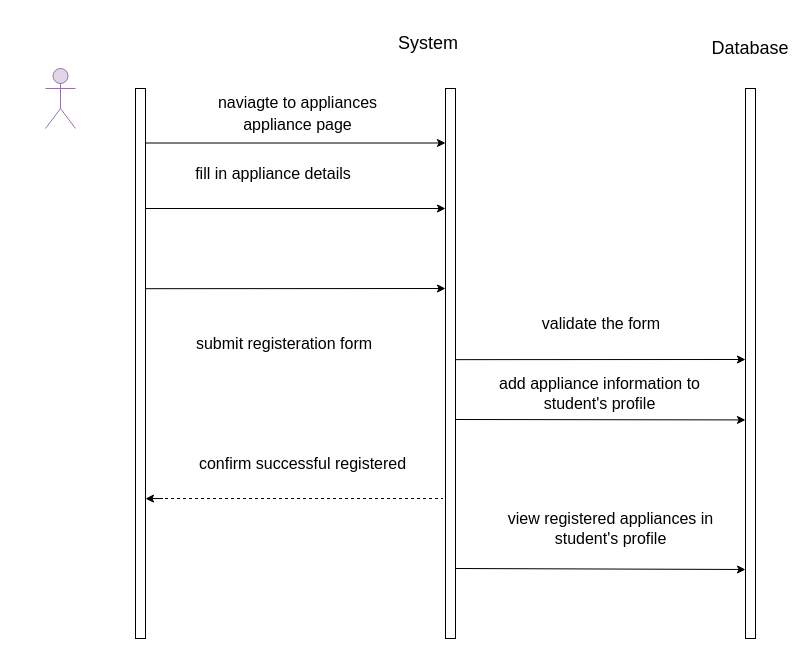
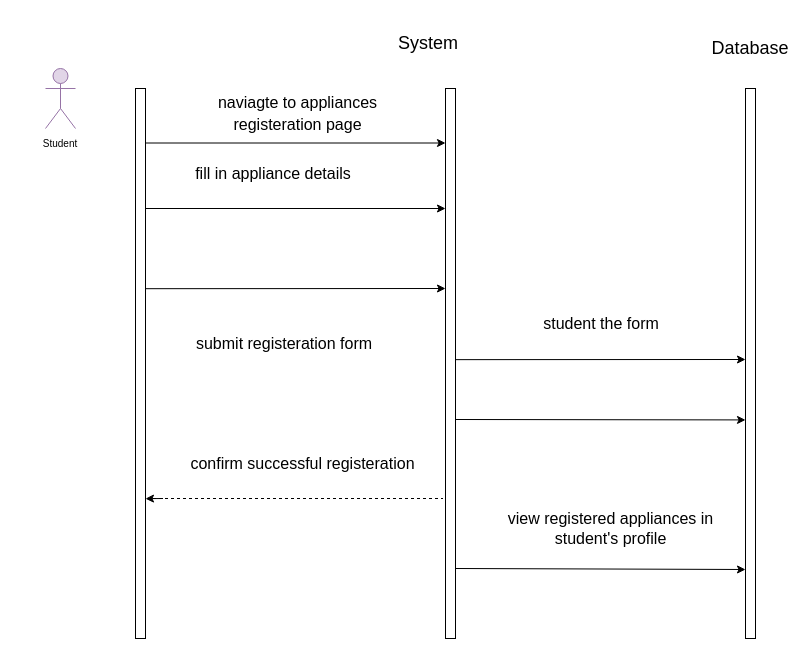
  <mxCell id="0" />
  <mxCell id="1" parent="0" />
  <mxCell id="2" value="" style="rounded=0;whiteSpace=wrap;html=1;" vertex="1" parent="1"><mxGeometry x="135" y="88" width="10" height="550" as="geometry" /></mxCell>
  <mxCell id="3" value="" style="shape=umlActor;verticalLabelPosition=bottom;verticalAlign=top;html=1;outlineConnect=0;fontSize=10;fillColor=#e1d5e7;strokeColor=#9673a6;" vertex="1" parent="1"><mxGeometry x="45" y="68" width="30" height="60" as="geometry" /></mxCell>
+ <mxCell id="4" value="Student" style="text;html=1;strokeColor=none;fillColor=none;align=center;verticalAlign=middle;whiteSpace=wrap;rounded=0;fontSize=10;" vertex="1" parent="1"><mxGeometry x="20" y="128" width="80" height="30" as="geometry" /></mxCell>
  <mxCell id="5" value="" style="rounded=0;whiteSpace=wrap;html=1;" vertex="1" parent="1"><mxGeometry x="445" y="88" width="10" height="550" as="geometry" /></mxCell>
  <mxCell id="6" value="" style="rounded=0;whiteSpace=wrap;html=1;" vertex="1" parent="1"><mxGeometry x="745" y="88" width="10" height="550" as="geometry" /></mxCell>
  <mxCell id="7" value="&lt;font style=&quot;font-size: 18px;&quot;&gt;System&amp;nbsp;&lt;/font&gt;" style="text;html=1;strokeColor=none;fillColor=none;align=center;verticalAlign=middle;whiteSpace=wrap;rounded=0;fontSize=10;" vertex="1" parent="1"><mxGeometry x="387.5" y="20.5" width="85" height="45" as="geometry" /></mxCell>
  <mxCell id="8" value="Database" style="text;html=1;strokeColor=none;fillColor=none;align=center;verticalAlign=middle;whiteSpace=wrap;rounded=0;fontSize=18;" vertex="1" parent="1"><mxGeometry x="720" y="33" width="60" height="30" as="geometry" /></mxCell>
- <mxCell id="9" value="&lt;span style=&quot;font-size: 16px;&quot;&gt;naviagte to appliances appliance page&lt;/span&gt;" style="text;html=1;strokeColor=none;fillColor=none;align=center;verticalAlign=middle;whiteSpace=wrap;rounded=0;fontSize=18;" vertex="1" parent="1"><mxGeometry x="191.25" y="98" width="212.5" height="30" as="geometry" /></mxCell>
+ <mxCell id="9" value="&lt;span style=&quot;font-size: 16px;&quot;&gt;naviagte to appliances registeration page&lt;/span&gt;" style="text;html=1;strokeColor=none;fillColor=none;align=center;verticalAlign=middle;whiteSpace=wrap;rounded=0;fontSize=18;" vertex="1" parent="1"><mxGeometry x="191.25" y="98" width="212.5" height="30" as="geometry" /></mxCell>
  <mxCell id="10" value="" style="endArrow=classic;html=1;fontSize=18;" edge="1" parent="1"><mxGeometry width="50" height="50" relative="1" as="geometry"><mxPoint x="145" y="208" as="sourcePoint" /><mxPoint x="445" y="208" as="targetPoint" /></mxGeometry></mxCell>
  <mxCell id="11" value="&lt;span style=&quot;font-size: 16px;&quot;&gt;fill in appliance details&lt;/span&gt;" style="text;html=1;strokeColor=none;fillColor=none;align=center;verticalAlign=middle;whiteSpace=wrap;rounded=0;fontSize=18;" vertex="1" parent="1"><mxGeometry x="167.5" y="158" width="210" height="30" as="geometry" /></mxCell>
  <mxCell id="12" value="&lt;span style=&quot;font-size: 16px;&quot;&gt;submit registeration form&lt;/span&gt;" style="text;html=1;strokeColor=none;fillColor=none;align=center;verticalAlign=middle;whiteSpace=wrap;rounded=0;fontSize=18;" vertex="1" parent="1"><mxGeometry x="176.25" y="328" width="216.25" height="30" as="geometry" /></mxCell>
  <mxCell id="13" value="" style="endArrow=classic;html=1;fontSize=18;entryX=0.2;entryY=0.454;entryDx=0;entryDy=0;entryPerimeter=0;" edge="1" parent="1"><mxGeometry width="50" height="50" relative="1" as="geometry"><mxPoint x="455" y="419" as="sourcePoint" /><mxPoint x="745" y="419.42" as="targetPoint" /></mxGeometry></mxCell>
- <mxCell id="14" value="add appliance information to student's profile" style="text;html=1;align=center;verticalAlign=middle;whiteSpace=wrap;rounded=0;fontSize=16;" vertex="1" parent="1"><mxGeometry x="477.5" y="378" width="242.5" height="30" as="geometry" /></mxCell>
  <mxCell id="15" value="view registered appliances in student's profile" style="text;html=1;strokeColor=none;fillColor=none;align=center;verticalAlign=middle;whiteSpace=wrap;rounded=0;fontSize=16;" vertex="1" parent="1"><mxGeometry x="489.38" y="513" width="242.5" height="30" as="geometry" /></mxCell>
- <mxCell id="16" value="&lt;span style=&quot;font-size: 16px;&quot;&gt;validate the form&lt;/span&gt;" style="text;html=1;strokeColor=none;fillColor=none;align=center;verticalAlign=middle;whiteSpace=wrap;rounded=0;fontSize=18;" vertex="1" parent="1"><mxGeometry x="492.5" y="308" width="216.25" height="30" as="geometry" /></mxCell>
+ <mxCell id="16" value="&lt;span style=&quot;font-size: 16px;&quot;&gt;student the form&lt;/span&gt;" style="text;html=1;strokeColor=none;fillColor=none;align=center;verticalAlign=middle;whiteSpace=wrap;rounded=0;fontSize=18;" vertex="1" parent="1"><mxGeometry x="492.5" y="308" width="216.25" height="30" as="geometry" /></mxCell>
  <mxCell id="17" value="" style="endArrow=none;dashed=1;html=1;fontSize=16;entryX=0;entryY=0.96;entryDx=0;entryDy=0;entryPerimeter=0;" edge="1" parent="1"><mxGeometry width="50" height="50" relative="1" as="geometry"><mxPoint x="152.5" y="498" as="sourcePoint" /><mxPoint x="442.5" y="498" as="targetPoint" /></mxGeometry></mxCell>
  <mxCell id="18" value="" style="endArrow=classic;html=1;fontSize=18;entryX=0.2;entryY=0.454;entryDx=0;entryDy=0;entryPerimeter=0;" edge="1" parent="1"><mxGeometry width="50" height="50" relative="1" as="geometry"><mxPoint x="162.5" y="498" as="sourcePoint" /><mxPoint x="145" y="498.18" as="targetPoint" /></mxGeometry></mxCell>
  <mxCell id="19" value="" style="endArrow=classic;html=1;fontSize=18;exitX=1;exitY=0.493;exitDx=0;exitDy=0;exitPerimeter=0;" edge="1" parent="1" source="5"><mxGeometry width="50" height="50" relative="1" as="geometry"><mxPoint x="465" y="358" as="sourcePoint" /><mxPoint x="745" y="359" as="targetPoint" /></mxGeometry></mxCell>
  <mxCell id="20" value="" style="endArrow=classic;html=1;fontSize=18;" edge="1" parent="1"><mxGeometry width="50" height="50" relative="1" as="geometry"><mxPoint x="145" y="142.5" as="sourcePoint" /><mxPoint x="445" y="142.5" as="targetPoint" /></mxGeometry></mxCell>
  <mxCell id="21" value="" style="endArrow=classic;html=1;fontSize=18;" edge="1" parent="1"><mxGeometry width="50" height="50" relative="1" as="geometry"><mxPoint x="455" y="568" as="sourcePoint" /><mxPoint x="745" y="569" as="targetPoint" /></mxGeometry></mxCell>
- <mxCell id="22" value="confirm successful registered" style="text;html=1;align=center;verticalAlign=middle;whiteSpace=wrap;rounded=0;fontSize=16;" vertex="1" parent="1"><mxGeometry x="181.25" y="448" width="242.5" height="30" as="geometry" /></mxCell>
+ <mxCell id="22" value="confirm successful registeration" style="text;html=1;align=center;verticalAlign=middle;whiteSpace=wrap;rounded=0;fontSize=16;" vertex="1" parent="1"><mxGeometry x="181.25" y="448" width="242.5" height="30" as="geometry" /></mxCell>
  <mxCell id="23" value="" style="endArrow=classic;html=1;fontSize=18;exitX=1;exitY=0.364;exitDx=0;exitDy=0;exitPerimeter=0;" edge="1" parent="1" source="2"><mxGeometry width="50" height="50" relative="1" as="geometry"><mxPoint x="155" y="288" as="sourcePoint" /><mxPoint x="445" y="288" as="targetPoint" /></mxGeometry></mxCell>
